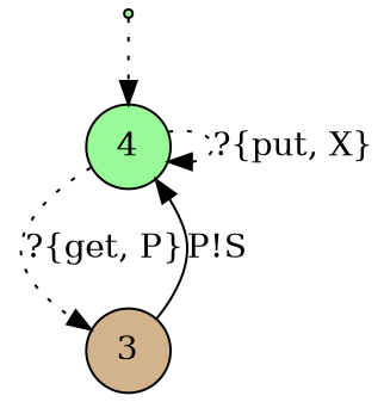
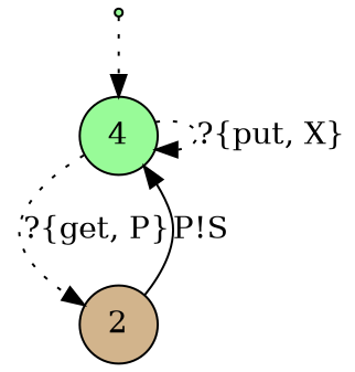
  digraph {
    rankdir=TB
    node [fillcolor=palegreen shape=circle style=filled]
    edge [style=dotted]
    START [shape=point]
    n2 [label=4]
-   2 [fillcolor=tan label=3]
+   2 [fillcolor=tan]
    START -> n2
    n2 -> n2 [label="?{put, X}"]
    n2 -> 2 [label="?{get, P}"]
    2 -> n2 [label="P!S" style=solid]
  }
